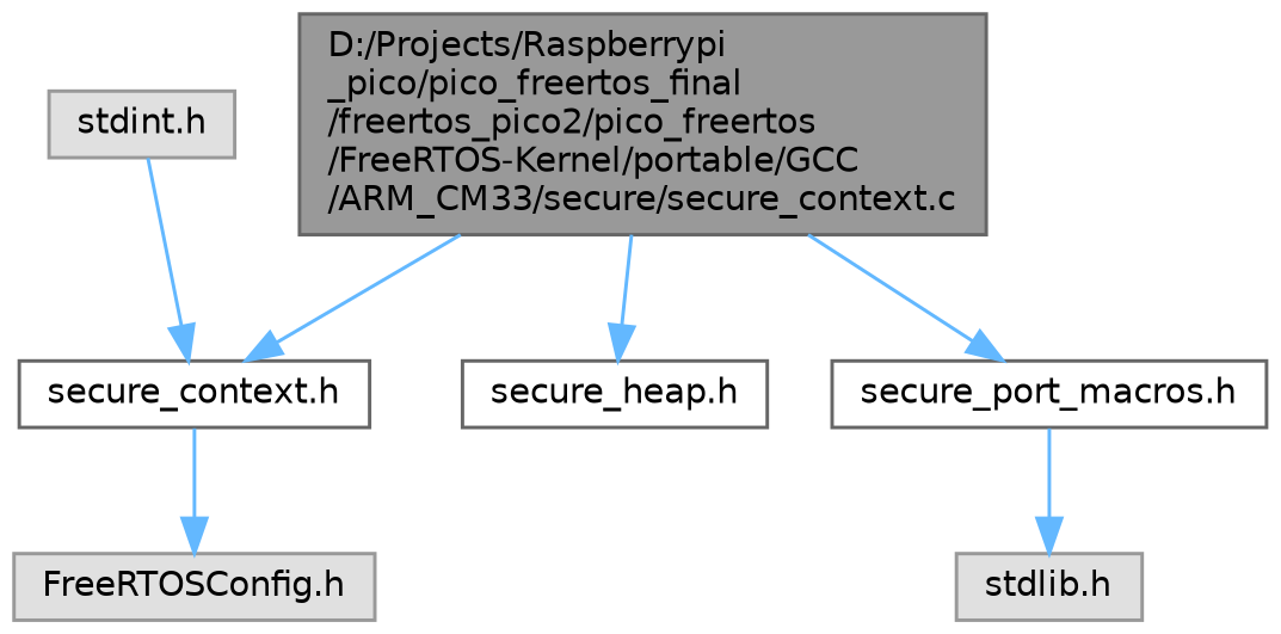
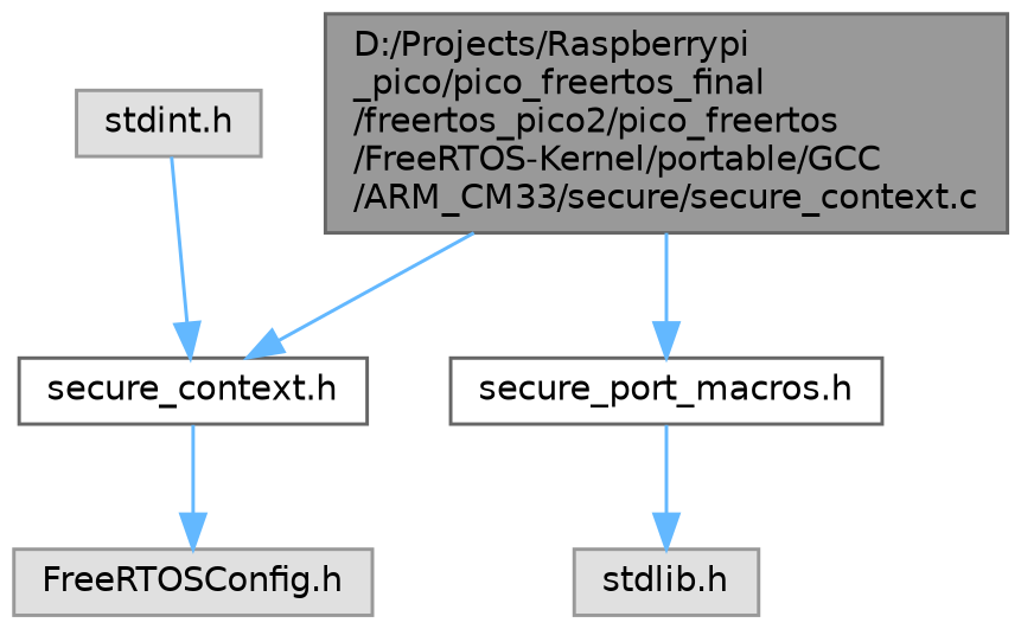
  digraph {
    node [color=grey40 fillcolor=white fontname=Helvetica fontsize=10 shape=box style=filled]
    edge [color=steelblue1 fontname=Helvetica fontsize=10 labelfontname=Helvetica labelfontsize=10 style=solid]
    n1 [color=gray40 fillcolor=grey60 fontcolor=black height=0.2 label="D:/Projects/Raspberrypi\l_pico/pico_freertos_final\l/freertos_pico2/pico_freertos\l/FreeRTOS-Kernel/portable/GCC\l/ARM_CM33/secure/secure_context.c" width=0.4]
    n2 [height=0.2 label="secure_context.h" width=0.4]
-   n3 [height=0.2 label="secure_heap.h" width=0.4]
    n4 [height=0.2 label="secure_port_macros.h" width=0.4]
    n5 [color=grey60 fillcolor="#E0E0E0" height=0.2 label="FreeRTOSConfig.h" width=0.4]
    n6 [color=grey60 fillcolor="#E0E0E0" height=0.2 label="stdlib.h" width=0.4]
    n7 [color=grey60 fillcolor="#E0E0E0" height=0.2 label="stdint.h" width=0.4]
    n1 -> n2
-   n1 -> n3
    n1 -> n4
    n2 -> n5
    n4 -> n6
    n7 -> n2
  }
